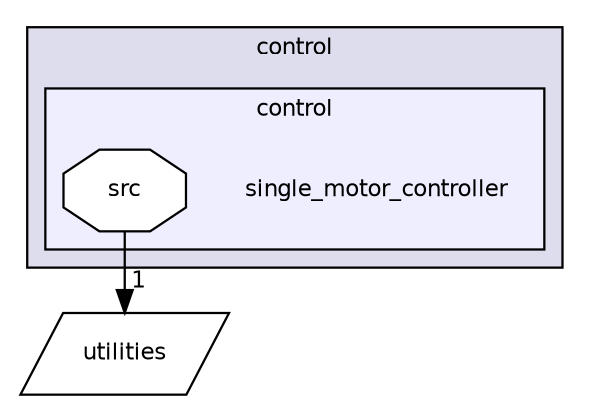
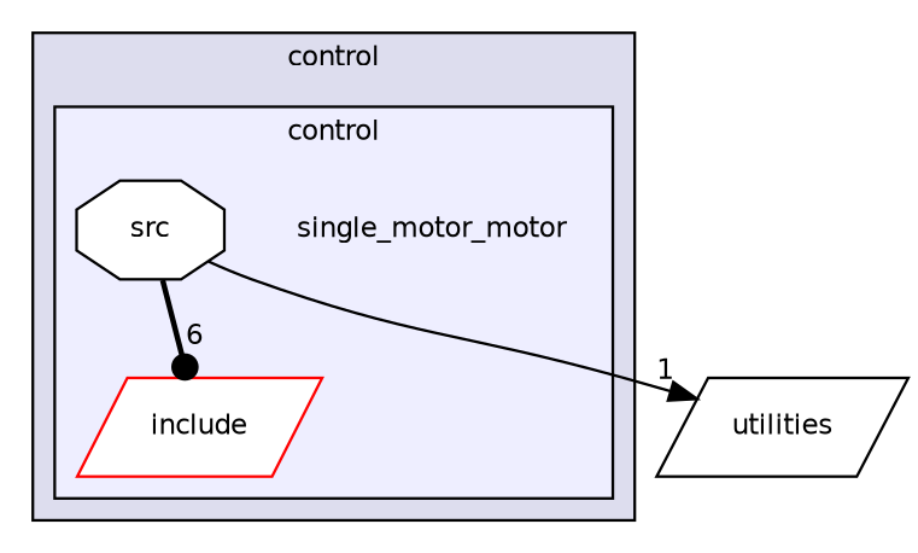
  digraph {
    compound=true
    node [fontname=Helvetica fontsize=10 shape=parallelogram fillcolor=white style=filled]
    edge [labeldistance=1.5 labelfontname=Helvetica labelfontsize=10]
-   n1 [label=single_motor_controller shape=plaintext fillcolor="" style=""]
+   n1 [label=single_motor_motor shape=plaintext fillcolor="" style=""]
+   n2 [color=red label=include]
    n3 [label=src shape=octagon]
    n4 [color=black label=utilities]
    subgraph cluster_1 {
      bgcolor="#ddddee"
      fontname=Helvetica
      fontsize=10
      label=control
      pencolor=black
      subgraph cluster_2 {
        bgcolor="#eeeeff"
        fontname=Helvetica
        fontsize=10
        label=control
        pencolor=black
        n1
+       n2
        n3
      }
    }
+   n3 -> n2 [arrowhead=dot headlabel=6 style=bold]
    n3 -> n4 [arrowhead=normal headlabel=1 style=solid]
  }
